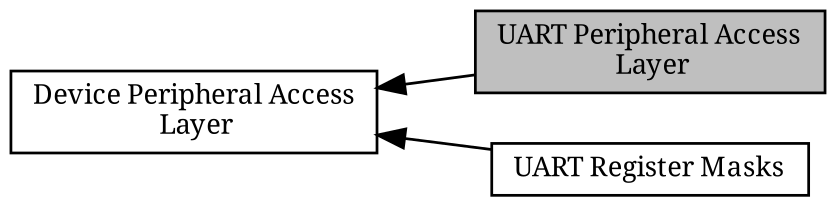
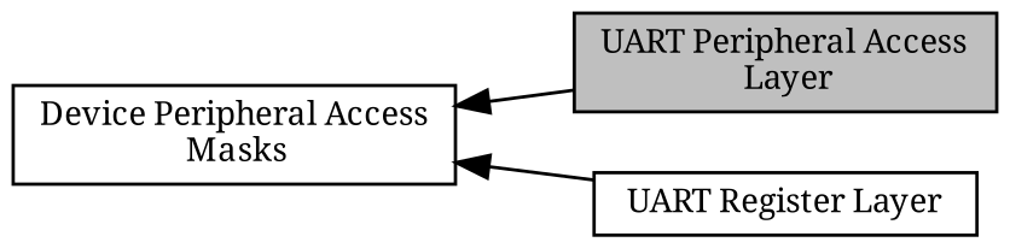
  digraph {
    fontname="Noto Serif"
    rankdir=LR
    node [color=black fillcolor=white fontname="Noto Serif" fontsize=10 shape=box style=filled]
    edge [dir=back fontname="Noto Serif" fontsize=10 labelfontname=Helvetica labelfontsize=10 shape=plaintext style=solid]
-   n1 [height=0.2 label="Device Peripheral Access\l Layer" width=0.4]
+   n1 [height=0.2 label="Device Peripheral Access\l Masks" width=0.4]
    n2 [fillcolor=grey75 fontcolor=black height=0.2 label="UART Peripheral Access\l Layer" width=0.4]
-   n3 [height=0.2 label="UART Register Masks" width=0.4]
+   n3 [height=0.2 label="UART Register Layer" width=0.4]
    n1 -> n2
    n1 -> n3
  }
